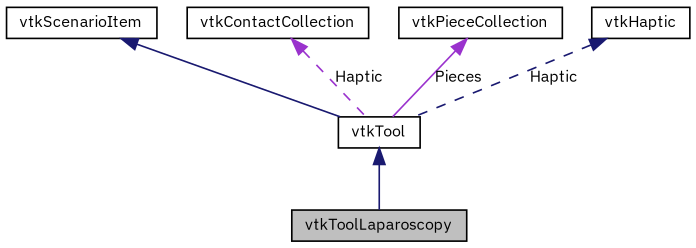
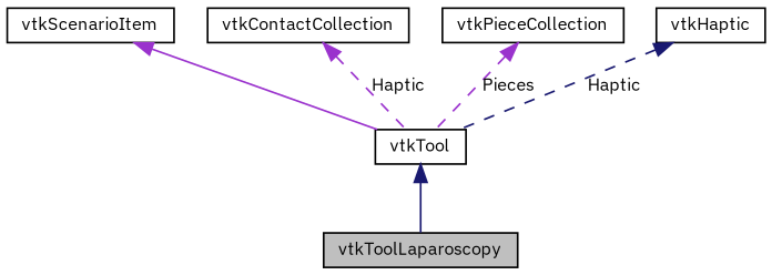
  digraph {
    fontname="IBM Plex Sans"
    node [color=black fontname="IBM Plex Sans" fontsize=10 shape=record]
    edge [color=midnightblue dir=back fontname="IBM Plex Sans" fontsize=10 labelfontname=FreeSans labelfontsize=10 style=dashed]
    n1 [fillcolor=grey75 fontcolor=black height=0.2 label=vtkToolLaparoscopy style=filled width=0.4]
    n2 [height=0.2 label=vtkTool width=0.4]
    n3 [height=0.2 label=vtkScenarioItem width=0.4]
    n4 [height=0.2 label=vtkContactCollection width=0.4]
    n5 [height=0.2 label=vtkPieceCollection width=0.4]
    n6 [height=0.2 label=vtkHaptic width=0.4]
    n2 -> n1 [style=solid]
-   n3 -> n2 [style=solid]
+   n3 -> n2 [color=darkorchid3 style=solid]
    n4 -> n2 [color=darkorchid3 label=Haptic]
-   n5 -> n2 [color=darkorchid3 label=Pieces style=solid]
+   n5 -> n2 [color=darkorchid3 label=Pieces]
    n6 -> n2 [label=Haptic]
  }
